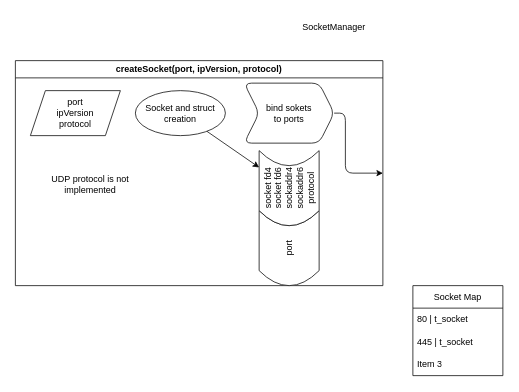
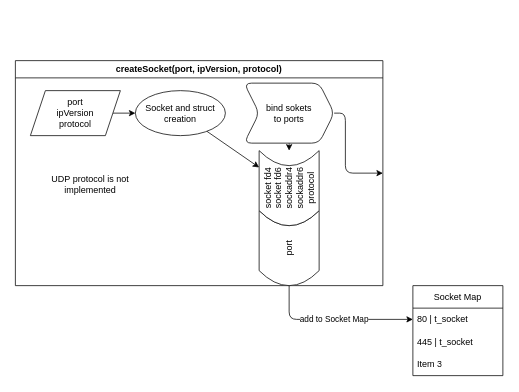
  <mxCell id="0" />
  <mxCell id="1" parent="0" />
- <mxCell id="2" value="SocketManager" style="text;html=1;strokeColor=none;fillColor=none;align=center;verticalAlign=middle;whiteSpace=wrap;rounded=0;" parent="1" vertex="1"><mxGeometry x="415" y="20" width="60" height="30" as="geometry" /></mxCell>
  <mxCell id="3" value="createSocket(port, ipVersion, protocol)" style="swimlane;whiteSpace=wrap;html=1;" parent="1" vertex="1"><mxGeometry y="80" width="490" height="300" as="geometry" x="20" /></mxCell>
+ <mxCell id="4" value="" style="edgeStyle=none;html=1;entryX=0;entryY=0.5;entryDx=0;entryDy=0;" parent="3" source="5" target="7" edge="1"><mxGeometry relative="1" as="geometry"><mxPoint x="170" y="70" as="targetPoint" /></mxGeometry></mxCell>
  <mxCell id="5" value="port&lt;br&gt;ipVersion&lt;br&gt;protocol" style="shape=parallelogram;perimeter=parallelogramPerimeter;whiteSpace=wrap;html=1;fixedSize=1;" parent="3" vertex="1"><mxGeometry x="20" y="40" width="120" height="60" as="geometry" /></mxCell>
  <mxCell id="6" value="" style="edgeStyle=none;html=1;" parent="3" source="7" target="9" edge="1"><mxGeometry relative="1" as="geometry" /></mxCell>
  <mxCell id="7" value="Socket and struct creation" style="ellipse;whiteSpace=wrap;html=1;" parent="3" vertex="1"><mxGeometry x="160" y="40" width="120" height="60" as="geometry" /></mxCell>
  <mxCell id="8" value="port" style="shape=dataStorage;whiteSpace=wrap;html=1;fixedSize=1;rotation=-90;" parent="3" vertex="1"><mxGeometry x="315" y="210" width="100" height="80" as="geometry" /></mxCell>
  <mxCell id="9" value="socket fd4&lt;br&gt;socket fd6&lt;br&gt;sockaddr4&lt;br&gt;sockaddr6&lt;br&gt;protocol" style="shape=dataStorage;whiteSpace=wrap;html=1;fixedSize=1;rotation=-90;" parent="3" vertex="1"><mxGeometry x="315" y="130" width="100" height="80" as="geometry" /></mxCell>
  <mxCell id="10" value="" style="edgeStyle=none;html=1;entryX=1;entryY=0.5;entryDx=0;entryDy=0;" parent="3" source="12" target="3" edge="1"><mxGeometry relative="1" as="geometry"><mxPoint x="480" y="70" as="targetPoint" /><Array as="points"><mxPoint x="440" y="70" /><mxPoint x="440" y="150" /></Array></mxGeometry></mxCell>
+ <mxCell id="11" style="edgeStyle=none;html=1;exitX=0.5;exitY=1;exitDx=0;exitDy=0;entryX=1;entryY=0.5;entryDx=0;entryDy=0;" edge="1" parent="3" source="12" target="9"><mxGeometry relative="1" as="geometry" /></mxCell>
  <mxCell id="12" value="bind sokets&lt;br&gt;to ports" style="shape=step;perimeter=stepPerimeter;whiteSpace=wrap;html=1;fixedSize=1;rounded=1;" parent="3" vertex="1"><mxGeometry x="305" y="30" width="120" height="80" as="geometry" /></mxCell>
  <mxCell id="13" value="UDP protocol is not implemented" style="text;html=1;strokeColor=none;fillColor=none;align=center;verticalAlign=middle;whiteSpace=wrap;rounded=0;" parent="3" vertex="1"><mxGeometry x="45" y="150" width="110" height="30" as="geometry" /></mxCell>
  <mxCell id="14" value="Socket Map" style="swimlane;fontStyle=0;childLayout=stackLayout;horizontal=1;startSize=30;horizontalStack=0;resizeParent=1;resizeParentMax=0;resizeLast=0;collapsible=1;marginBottom=0;whiteSpace=wrap;html=1;" parent="1" vertex="1"><mxGeometry x="550" y="380" width="120" height="120" as="geometry" /></mxCell>
  <mxCell id="15" value="80 | t_socket" style="text;strokeColor=none;fillColor=none;align=left;verticalAlign=middle;spacingLeft=4;spacingRight=4;overflow=hidden;points=[[0,0.5],[1,0.5]];portConstraint=eastwest;rotatable=0;whiteSpace=wrap;html=1;" parent="14" vertex="1"><mxGeometry y="30" width="120" height="30" as="geometry" /></mxCell>
  <mxCell id="16" value="445 | t_socket" style="text;strokeColor=none;fillColor=none;align=left;verticalAlign=middle;spacingLeft=4;spacingRight=4;overflow=hidden;points=[[0,0.5],[1,0.5]];portConstraint=eastwest;rotatable=0;whiteSpace=wrap;html=1;" parent="14" vertex="1"><mxGeometry y="60" width="120" height="30" as="geometry" /></mxCell>
  <mxCell id="17" value="Item 3" style="text;strokeColor=none;fillColor=none;align=left;verticalAlign=middle;spacingLeft=4;spacingRight=4;overflow=hidden;points=[[0,0.5],[1,0.5]];portConstraint=eastwest;rotatable=0;whiteSpace=wrap;html=1;" parent="14" vertex="1"><mxGeometry y="90" width="120" height="30" as="geometry" /></mxCell>
+ <mxCell id="18" value="add to Socket Map" style="edgeStyle=none;html=1;exitX=0;exitY=0.5;exitDx=0;exitDy=0;entryX=0;entryY=0.5;entryDx=0;entryDy=0;" parent="1" source="8" target="15" edge="1"><mxGeometry relative="1" as="geometry"><mxPoint x="360" y="435" as="targetPoint" /><Array as="points"><mxPoint x="385" y="425" /></Array></mxGeometry></mxCell>
